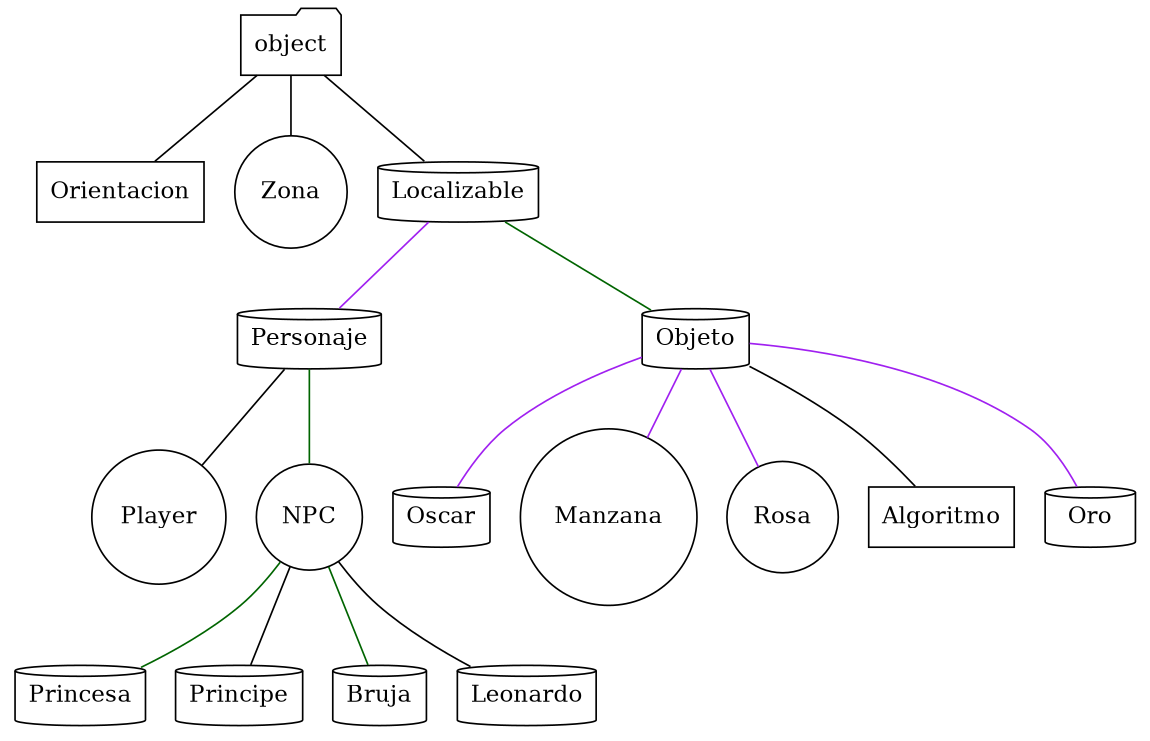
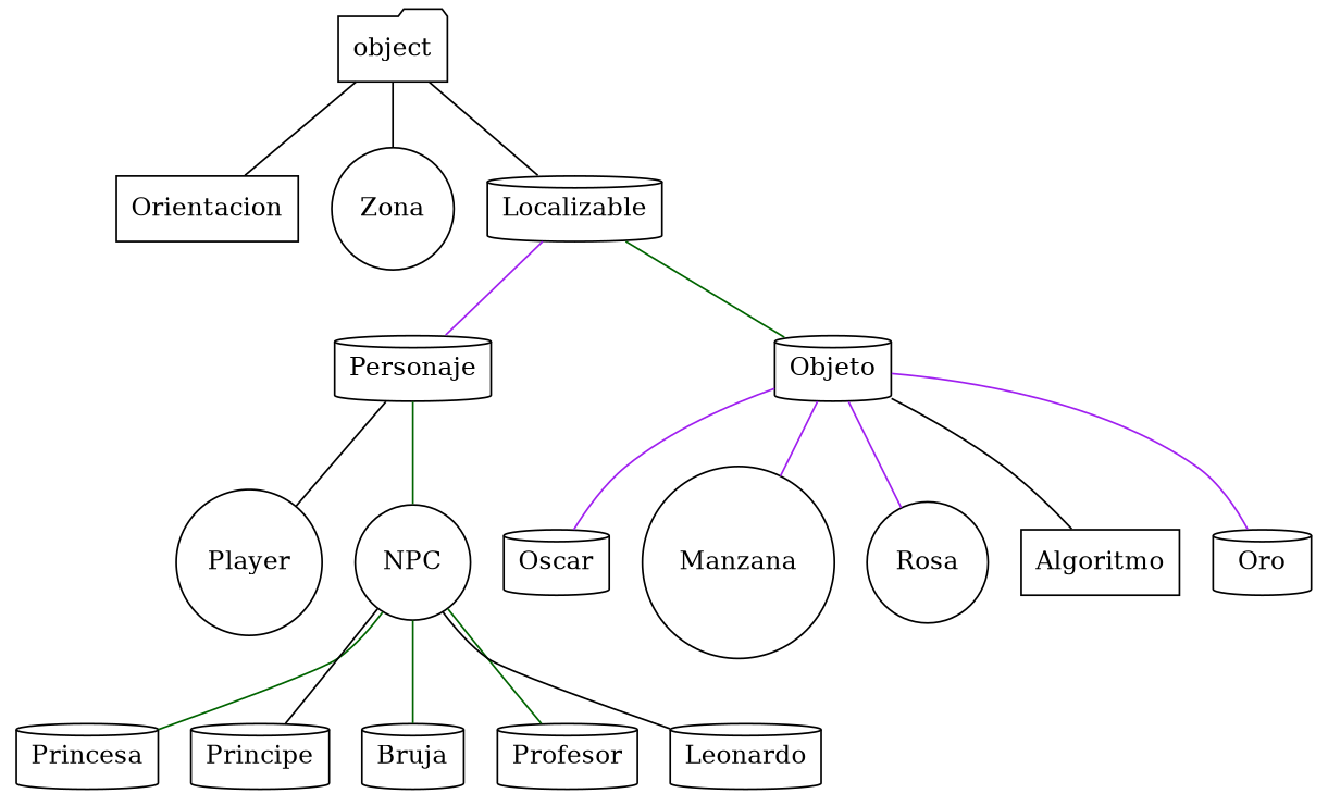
  graph {
    rankdir=BT
    node [shape=cylinder]
    edge [color=black]
    Orientacion [shape=box]
    object [shape=folder]
    Zona [shape=circle]
    Localizable
    Personaje
    Objeto
    Player [shape=circle]
    NPC [shape=circle]
    Princesa
    Principe
    Bruja
+   Profesor
    Leonardo
    Oscar
    Manzana [shape=circle]
    Rosa [shape=circle]
    Algoritmo [shape=box]
    Oro
    Orientacion -- object
    Zona -- object
    Localizable -- object
    Personaje -- Localizable [color=purple]
    Objeto -- Localizable [color=darkgreen]
    Player -- Personaje
    NPC -- Personaje [color=darkgreen]
    Princesa -- NPC [color=darkgreen]
    Principe -- NPC
    Bruja -- NPC [color=darkgreen]
+   Profesor -- NPC [color=darkgreen]
    Leonardo -- NPC
    Oscar -- Objeto [color=purple]
    Manzana -- Objeto [color=purple]
    Rosa -- Objeto [color=purple]
    Algoritmo -- Objeto
    Oro -- Objeto [color=purple]
  }
